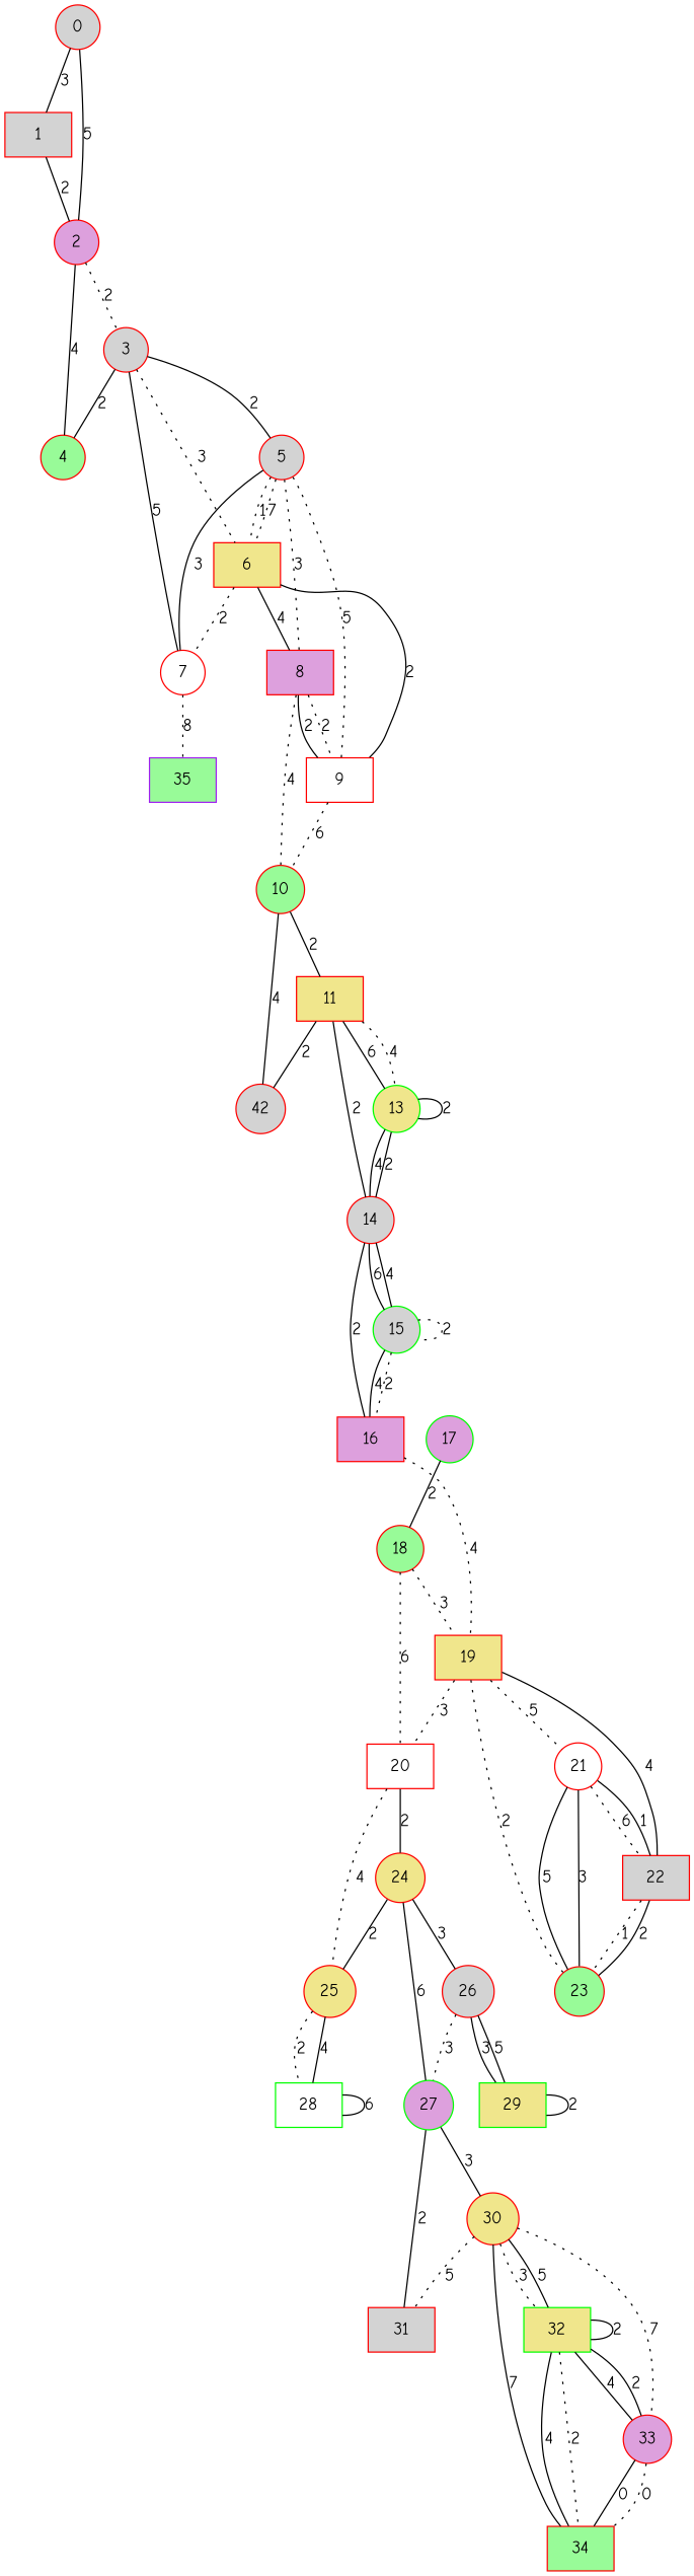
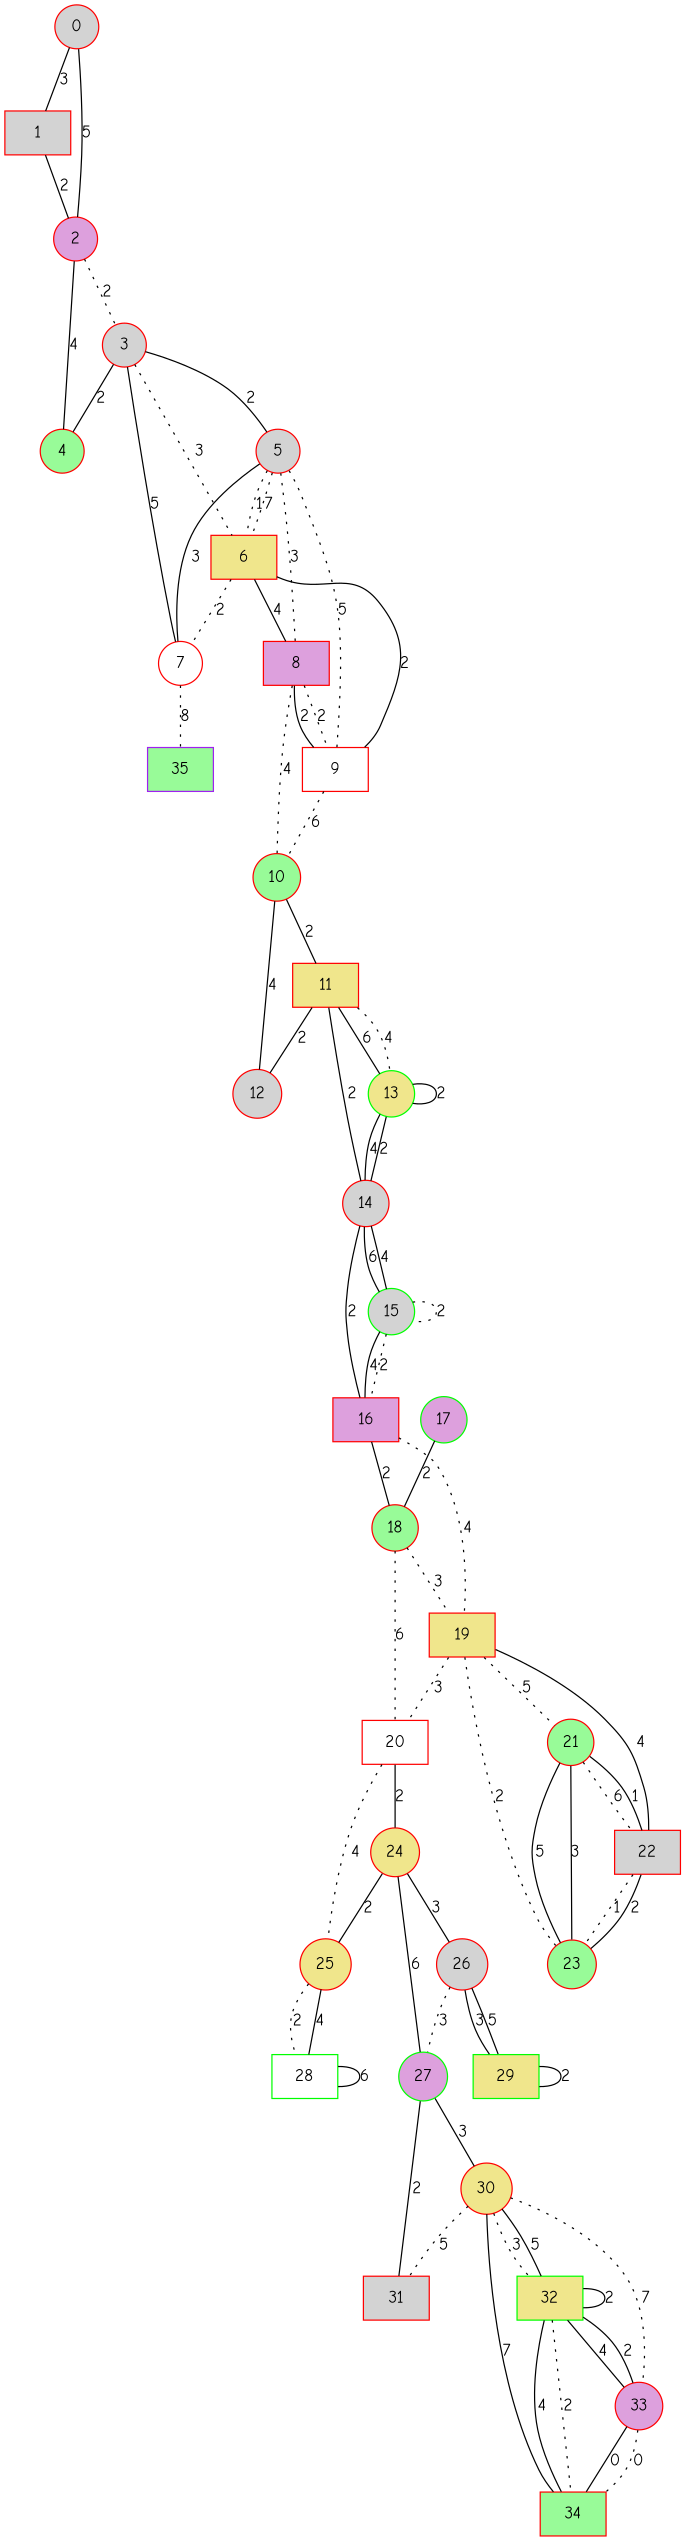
  graph {
    fontname="Comic Neue"
    node [color=red fillcolor=lightgrey fontname="Comic Neue" shape=circle style=filled weight=1]
    edge [fontname="Comic Neue" style=solid]
    1 [shape=box]
    0
    2 [fillcolor=plum]
    3
    4 [fillcolor=palegreen]
    5
    6 [fillcolor=khaki shape=box]
    7 [fillcolor=white]
    8 [fillcolor=plum shape=box]
    9 [fillcolor=white shape=box]
    35 [color=purple fillcolor=palegreen shape=box weight=4]
    10 [fillcolor=palegreen]
    11 [fillcolor=khaki shape=box]
-   12 [label=42]
+   12
    13 [color=green fillcolor=khaki weight=2]
    14
    15 [color=green weight=2]
    16 [fillcolor=plum shape=box]
    18 [fillcolor=palegreen]
    19 [fillcolor=khaki shape=box]
    17 [color=green fillcolor=plum]
    20 [fillcolor=white shape=box]
-   21 [fillcolor=white]
+   21 [fillcolor=palegreen]
    22 [shape=box]
    23 [fillcolor=palegreen]
    24 [fillcolor=khaki]
    25 [fillcolor=khaki]
    26
    27 [color=green fillcolor=plum]
    28 [color=green fillcolor=white shape=box weight=2]
    29 [color=green fillcolor=khaki shape=box weight=2]
    30 [fillcolor=khaki]
    31 [shape=box]
    32 [color=green fillcolor=khaki shape=box weight=2]
    33 [fillcolor=plum]
    34 [fillcolor=palegreen shape=box]
    1 -- 2 [label=2]
    0 -- 1 [label=3]
    0 -- 2 [label=5]
    2 -- 3 [label=2 style=dotted]
    2 -- 4 [label=4]
    3 -- 4 [label=2]
    3 -- 5 [label=2]
    3 -- 6 [label=3 style=dotted]
    3 -- 7 [label=5]
    5 -- 6 [label=1 style=dotted]
    5 -- 6 [label=7 style=dotted]
    5 -- 7 [label=3]
    5 -- 8 [label=3 style=dotted]
    5 -- 9 [label=5 style=dotted]
    6 -- 7 [label=2 style=dotted]
    6 -- 8 [label=4]
    6 -- 9 [label=2]
    7 -- 35 [label=8 style=dotted]
    8 -- 9 [label=2]
    8 -- 9 [label=2 style=dotted]
    8 -- 10 [label=4 style=dotted]
    9 -- 10 [label=6 style=dotted]
    10 -- 11 [label=2]
    10 -- 12 [label=4]
    11 -- 12 [label=2]
    11 -- 13 [label=6]
    11 -- 13 [label=4 style=dotted]
    11 -- 14 [label=2]
    13 -- 13 [label=2]
    13 -- 14 [label=4]
    13 -- 14 [label=2]
    14 -- 15 [label=6]
    14 -- 15 [label=4]
    14 -- 16 [label=2]
    15 -- 15 [label=2 style=dotted]
    15 -- 16 [label=4]
    15 -- 16 [label=2 style=dotted]
+   16 -- 18 [label=2]
    16 -- 19 [label=4 style=dotted]
    18 -- 19 [label=3 style=dotted]
    18 -- 20 [label=6 style=dotted]
    19 -- 20 [label=3 style=dotted]
    19 -- 21 [label=5 style=dotted]
    19 -- 22 [label=4]
    19 -- 23 [label=2 style=dotted]
    17 -- 18 [label=2]
    20 -- 24 [label=2]
    20 -- 25 [label=4 style=dotted]
    21 -- 22 [label=6 style=dotted]
    21 -- 22 [label=1]
    21 -- 23 [label=5]
    21 -- 23 [label=3]
    22 -- 23 [label=1 style=dotted]
    22 -- 23 [label=2]
    24 -- 25 [label=2]
    24 -- 26 [label=3]
    24 -- 27 [label=6]
    25 -- 28 [label=2 style=dotted]
    25 -- 28 [label=4]
    26 -- 27 [label=3 style=dotted]
    26 -- 29 [label=3]
    26 -- 29 [label=5]
    27 -- 30 [label=3]
    27 -- 31 [label=2]
    28 -- 28 [label=6]
    29 -- 29 [label=2]
    30 -- 31 [label=5 style=dotted]
    30 -- 32 [label=3 style=dotted]
    30 -- 32 [label=5]
    30 -- 33 [label=7 style=dotted]
    30 -- 34 [label=7]
    32 -- 32 [label=2]
    32 -- 33 [label=4]
    32 -- 33 [label=2]
    32 -- 34 [label=4]
    32 -- 34 [label=2 style=dotted]
    33 -- 34 [label=0]
    33 -- 34 [label=0 style=dotted]
  }
